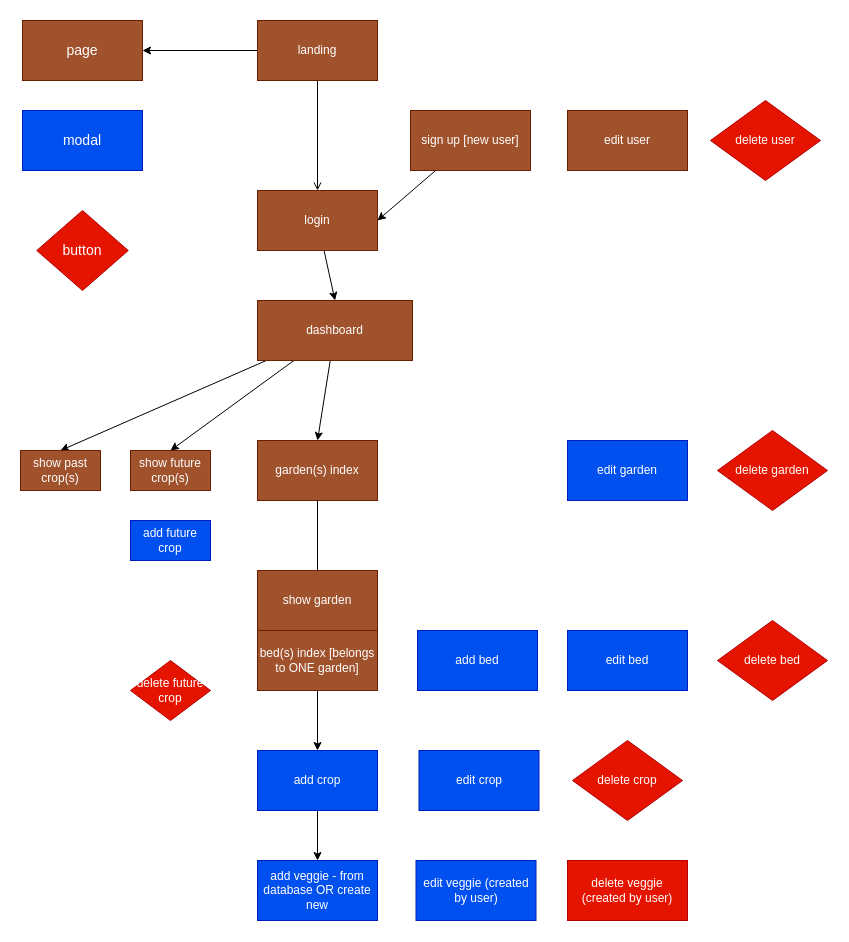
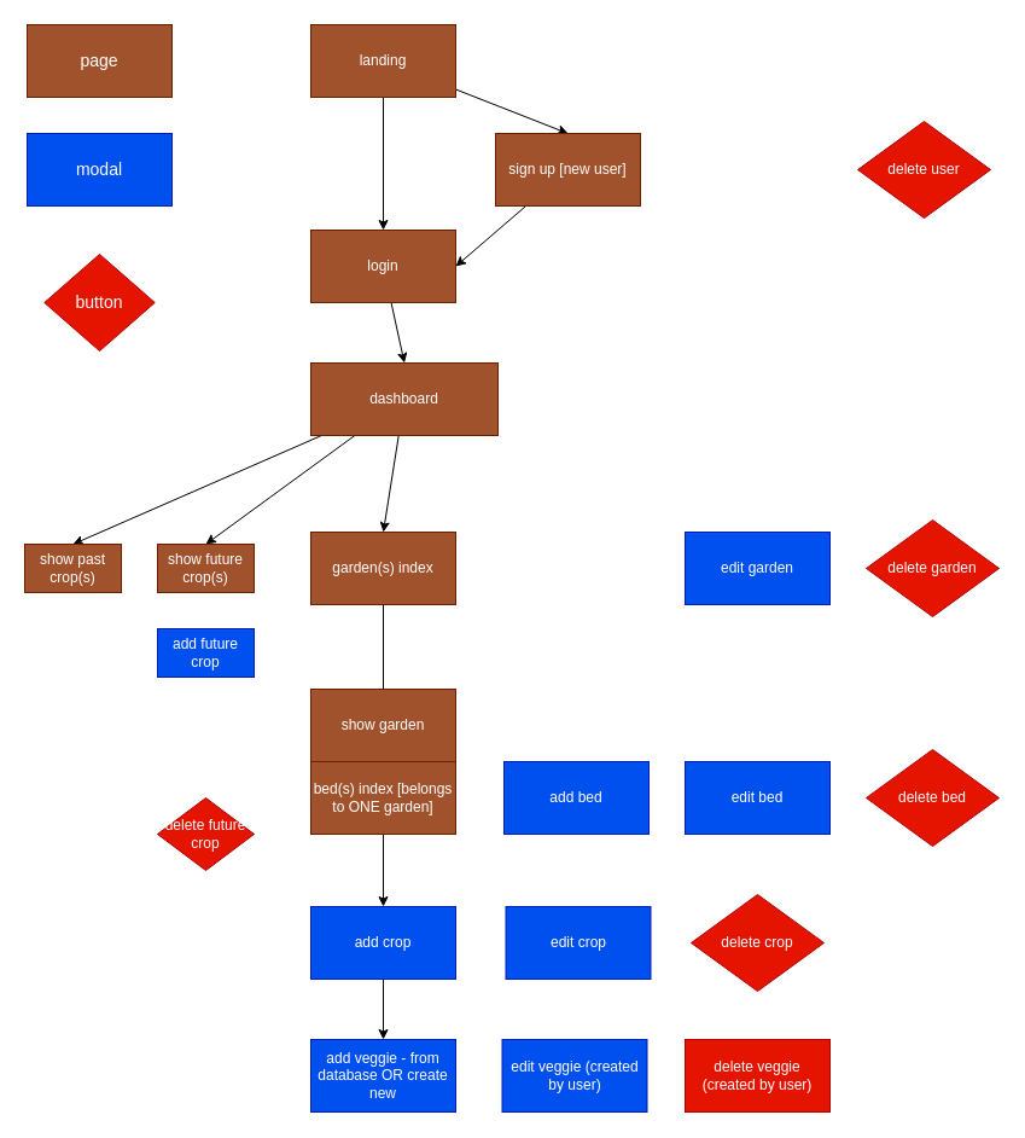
  <mxCell id="0" />
  <mxCell id="1" parent="0" />
  <mxCell id="2" style="edgeStyle=none;html=1;entryX=0.5;entryY=0;entryDx=0;entryDy=0;" edge="1" parent="1" source="5" target="14"><mxGeometry relative="1" as="geometry" /></mxCell>
  <mxCell id="3" style="edgeStyle=none;html=1;entryX=0.5;entryY=0;entryDx=0;entryDy=0;" edge="1" parent="1" source="5" target="32"><mxGeometry relative="1" as="geometry" /></mxCell>
  <mxCell id="4" style="edgeStyle=none;html=1;entryX=0.5;entryY=0;entryDx=0;entryDy=0;" edge="1" parent="1" source="5" target="29"><mxGeometry relative="1" as="geometry" /></mxCell>
  <mxCell id="5" value="dashboard" style="whiteSpace=wrap;html=1;fillColor=#a0522d;fontColor=#ffffff;strokeColor=#6D1F00;" parent="1" vertex="1"><mxGeometry x="257" y="300" width="155" height="60" as="geometry" /></mxCell>
- <mxCell id="6" style="edgeStyle=none;html=1;" edge="1" parent="1" source="8" target="39"><mxGeometry relative="1" as="geometry" /></mxCell>
- <mxCell id="7" style="edgeStyle=none;html=1;entryX=0.5;entryY=0;entryDx=0;entryDy=0;endArrow=open;" edge="1" parent="1" source="8" target="10"><mxGeometry relative="1" as="geometry" /></mxCell>
+ <mxCell id="6" style="edgeStyle=none;html=1;entryX=0.5;entryY=0;entryDx=0;entryDy=0;" edge="1" parent="1" source="8" target="12"><mxGeometry relative="1" as="geometry" /></mxCell>
+ <mxCell id="7" style="edgeStyle=none;html=1;entryX=0.5;entryY=0;entryDx=0;entryDy=0;" edge="1" parent="1" source="8" target="10"><mxGeometry relative="1" as="geometry" /></mxCell>
  <mxCell id="8" value="landing" style="whiteSpace=wrap;html=1;fillColor=#a0522d;fontColor=#ffffff;strokeColor=#6D1F00;" vertex="1" parent="1"><mxGeometry x="257" y="20" width="120" height="60" as="geometry" /></mxCell>
  <mxCell id="9" style="edgeStyle=none;html=1;entryX=0.5;entryY=0;entryDx=0;entryDy=0;" edge="1" parent="1" source="10" target="5"><mxGeometry relative="1" as="geometry" /></mxCell>
  <mxCell id="10" value="login" style="whiteSpace=wrap;html=1;fillColor=#a0522d;fontColor=#ffffff;strokeColor=#6D1F00;" vertex="1" parent="1"><mxGeometry x="257" y="190" width="120" height="60" as="geometry" /></mxCell>
  <mxCell id="11" style="edgeStyle=none;html=1;entryX=1;entryY=0.5;entryDx=0;entryDy=0;" edge="1" parent="1" source="12" target="10"><mxGeometry relative="1" as="geometry" /></mxCell>
  <mxCell id="12" value="sign up [new user]" style="whiteSpace=wrap;html=1;fillColor=#a0522d;fontColor=#ffffff;strokeColor=#6D1F00;" vertex="1" parent="1"><mxGeometry x="410" y="110" width="120" height="60" as="geometry" /></mxCell>
  <mxCell id="13" style="edgeStyle=none;html=1;entryX=0.5;entryY=0;entryDx=0;entryDy=0;startArrow=none;" edge="1" parent="1" source="33" target="18"><mxGeometry relative="1" as="geometry" /></mxCell>
  <mxCell id="14" value="garden(s) index" style="whiteSpace=wrap;html=1;fillColor=#a0522d;fontColor=#ffffff;strokeColor=#6D1F00;" vertex="1" parent="1"><mxGeometry x="257" y="440" width="120" height="60" as="geometry" /></mxCell>
  <mxCell id="15" value="edit garden" style="whiteSpace=wrap;html=1;fillColor=#0050ef;fontColor=#ffffff;strokeColor=#001DBC;" vertex="1" parent="1"><mxGeometry x="567" y="440" width="120" height="60" as="geometry" /></mxCell>
  <mxCell id="16" value="delete garden" style="rhombus;whiteSpace=wrap;html=1;fillColor=#e51400;fontColor=#ffffff;strokeColor=#B20000;" vertex="1" parent="1"><mxGeometry x="717" y="430" width="110" height="80" as="geometry" /></mxCell>
  <mxCell id="17" style="edgeStyle=none;html=1;entryX=0.5;entryY=0;entryDx=0;entryDy=0;" edge="1" parent="1" source="18" target="26"><mxGeometry relative="1" as="geometry"><mxPoint x="317" y="740" as="targetPoint" /></mxGeometry></mxCell>
  <mxCell id="18" value="bed(s) index [belongs to ONE garden]" style="whiteSpace=wrap;html=1;fillColor=#a0522d;fontColor=#ffffff;strokeColor=#6D1F00;" vertex="1" parent="1"><mxGeometry x="257" y="630" width="120" height="60" as="geometry" /></mxCell>
  <mxCell id="19" value="add bed" style="whiteSpace=wrap;html=1;fillColor=#0050ef;fontColor=#ffffff;strokeColor=#001DBC;" vertex="1" parent="1"><mxGeometry x="417" y="630" width="120" height="60" as="geometry" /></mxCell>
  <mxCell id="20" value="edit bed" style="whiteSpace=wrap;html=1;fillColor=#0050ef;fontColor=#ffffff;strokeColor=#001DBC;" vertex="1" parent="1"><mxGeometry x="567" y="630" width="120" height="60" as="geometry" /></mxCell>
  <mxCell id="21" value="delete bed" style="rhombus;whiteSpace=wrap;html=1;fillColor=#e51400;fontColor=#ffffff;strokeColor=#B20000;" vertex="1" parent="1"><mxGeometry x="717" y="620" width="110" height="80" as="geometry" /></mxCell>
  <mxCell id="22" value="add veggie - from database OR create new" style="whiteSpace=wrap;html=1;fillColor=#0050ef;fontColor=#ffffff;strokeColor=#001DBC;" vertex="1" parent="1"><mxGeometry x="257" y="860" width="120" height="60" as="geometry" /></mxCell>
  <mxCell id="23" value="edit veggie (created by user)" style="whiteSpace=wrap;html=1;fillColor=#0050ef;fontColor=#ffffff;strokeColor=#001DBC;" vertex="1" parent="1"><mxGeometry x="415.5" y="860" width="120" height="60" as="geometry" /></mxCell>
  <mxCell id="24" value="delete veggie (created by user)" style="whiteSpace=wrap;html=1;fillColor=#e51400;fontColor=#ffffff;strokeColor=#B20000;" vertex="1" parent="1"><mxGeometry x="567" y="860" width="120" height="60" as="geometry" /></mxCell>
  <mxCell id="25" style="edgeStyle=none;html=1;entryX=0.5;entryY=0;entryDx=0;entryDy=0;" edge="1" parent="1" source="26" target="22"><mxGeometry relative="1" as="geometry" /></mxCell>
  <mxCell id="26" value="add crop" style="whiteSpace=wrap;html=1;fillColor=#0050ef;fontColor=#ffffff;strokeColor=#001DBC;" vertex="1" parent="1"><mxGeometry x="257" y="750" width="120" height="60" as="geometry" /></mxCell>
  <mxCell id="27" value="edit crop" style="whiteSpace=wrap;html=1;fillColor=#0050ef;fontColor=#ffffff;strokeColor=#001DBC;" vertex="1" parent="1"><mxGeometry x="418.5" y="750" width="120" height="60" as="geometry" /></mxCell>
  <mxCell id="28" value="delete crop" style="rhombus;whiteSpace=wrap;html=1;fillColor=#e51400;fontColor=#ffffff;strokeColor=#B20000;" vertex="1" parent="1"><mxGeometry x="572" y="740" width="110" height="80" as="geometry" /></mxCell>
  <mxCell id="29" value="show future crop(s)" style="whiteSpace=wrap;html=1;fillColor=#a0522d;fontColor=#ffffff;strokeColor=#6D1F00;" vertex="1" parent="1"><mxGeometry x="130" y="450" width="80" height="40" as="geometry" /></mxCell>
  <mxCell id="30" value="add future crop" style="whiteSpace=wrap;html=1;fillColor=#0050ef;fontColor=#ffffff;strokeColor=#001DBC;" vertex="1" parent="1"><mxGeometry x="130" y="520" width="80" height="40" as="geometry" /></mxCell>
  <mxCell id="31" value="delete future crop" style="rhombus;whiteSpace=wrap;html=1;fillColor=#e51400;fontColor=#ffffff;strokeColor=#B20000;" vertex="1" parent="1"><mxGeometry x="130" y="660" width="80" height="60" as="geometry" /></mxCell>
  <mxCell id="32" value="show past crop(s)" style="whiteSpace=wrap;html=1;fillColor=#a0522d;fontColor=#ffffff;strokeColor=#6D1F00;" vertex="1" parent="1"><mxGeometry x="20" y="450" width="80" height="40" as="geometry" /></mxCell>
  <mxCell id="33" value="show garden" style="whiteSpace=wrap;html=1;fillColor=#a0522d;fontColor=#ffffff;strokeColor=#6D1F00;" vertex="1" parent="1"><mxGeometry x="257" y="570" width="120" height="60" as="geometry" /></mxCell>
  <mxCell id="34" value="" style="edgeStyle=none;html=1;entryX=0.5;entryY=0;entryDx=0;entryDy=0;endArrow=none;" edge="1" parent="1" source="14" target="33"><mxGeometry relative="1" as="geometry"><mxPoint x="317" y="450" as="sourcePoint" /><mxPoint x="317" y="630" as="targetPoint" /></mxGeometry></mxCell>
- <mxCell id="35" value="edit user" style="whiteSpace=wrap;html=1;fillColor=#a0522d;fontColor=#ffffff;strokeColor=#6D1F00;" vertex="1" parent="1"><mxGeometry x="567" y="110" width="120" height="60" as="geometry" /></mxCell>
  <mxCell id="36" value="delete user" style="rhombus;whiteSpace=wrap;html=1;fillColor=#e51400;fontColor=#ffffff;strokeColor=#B20000;" vertex="1" parent="1"><mxGeometry x="710" y="100" width="110" height="80" as="geometry" /></mxCell>
  <mxCell id="37" value="&lt;font style=&quot;font-size: 14px&quot;&gt;button&lt;/font&gt;" style="rhombus;whiteSpace=wrap;html=1;fillColor=#e51400;fontColor=#ffffff;strokeColor=#B20000;" vertex="1" parent="1"><mxGeometry x="36.25" y="210" width="91.5" height="80" as="geometry" /></mxCell>
  <mxCell id="38" value="&lt;font style=&quot;font-size: 14px&quot;&gt;modal&lt;/font&gt;" style="whiteSpace=wrap;html=1;fillColor=#0050ef;fontColor=#ffffff;strokeColor=#001DBC;" vertex="1" parent="1"><mxGeometry x="22" y="110" width="120" height="60" as="geometry" /></mxCell>
  <mxCell id="39" value="&lt;font style=&quot;font-size: 14px&quot;&gt;page&lt;/font&gt;" style="whiteSpace=wrap;html=1;fillColor=#a0522d;fontColor=#ffffff;strokeColor=#6D1F00;" vertex="1" parent="1"><mxGeometry x="22" y="20" width="120" height="60" as="geometry" /></mxCell>
